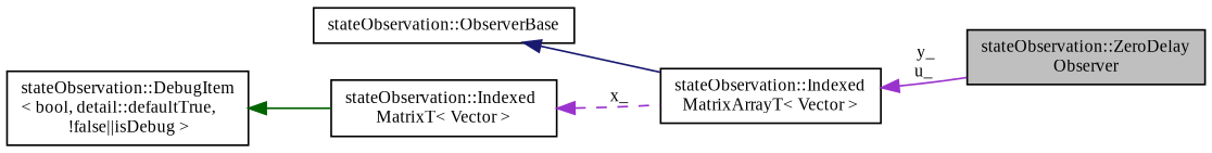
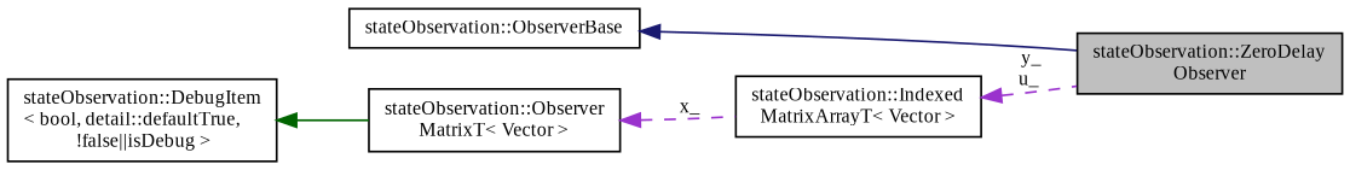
  digraph {
    fontname="Liberation Serif"
    rankdir=LR
    node [color=black fillcolor=white fontname="Liberation Serif" fontsize=10 shape=record style=filled]
    edge [color=darkorchid3 dir=back fontname="Liberation Serif" fontsize=10 labelfontname=Helvetica labelfontsize=10 style=solid]
    n1 [fillcolor=grey75 fontcolor=black height=0.2 label="stateObservation::ZeroDelay\lObserver" width=0.4]
    n2 [height=0.2 label="stateObservation::ObserverBase" width=0.4]
    n3 [height=0.2 label="stateObservation::Indexed\lMatrixArrayT\< Vector \>" width=0.4]
-   n4 [height=0.2 label="stateObservation::Indexed\lMatrixT\< Vector \>" width=0.4]
+   n4 [height=0.2 label="stateObservation::Observer\lMatrixT\< Vector \>" width=0.4]
    n5 [height=0.2 label="stateObservation::DebugItem\l\< bool, detail::defaultTrue,\l !false\|\|isDebug \>" width=0.4]
-   n2 -> n3 [color=midnightblue]
-   n3 -> n1 [label=" y_\nu_"]
+   n2 -> n1 [color=midnightblue]
+   n3 -> n1 [label=" y_\nu_" style=dashed]
    n4 -> n3 [label=" x_" style=dashed]
    n5 -> n4 [color=darkgreen]
  }
